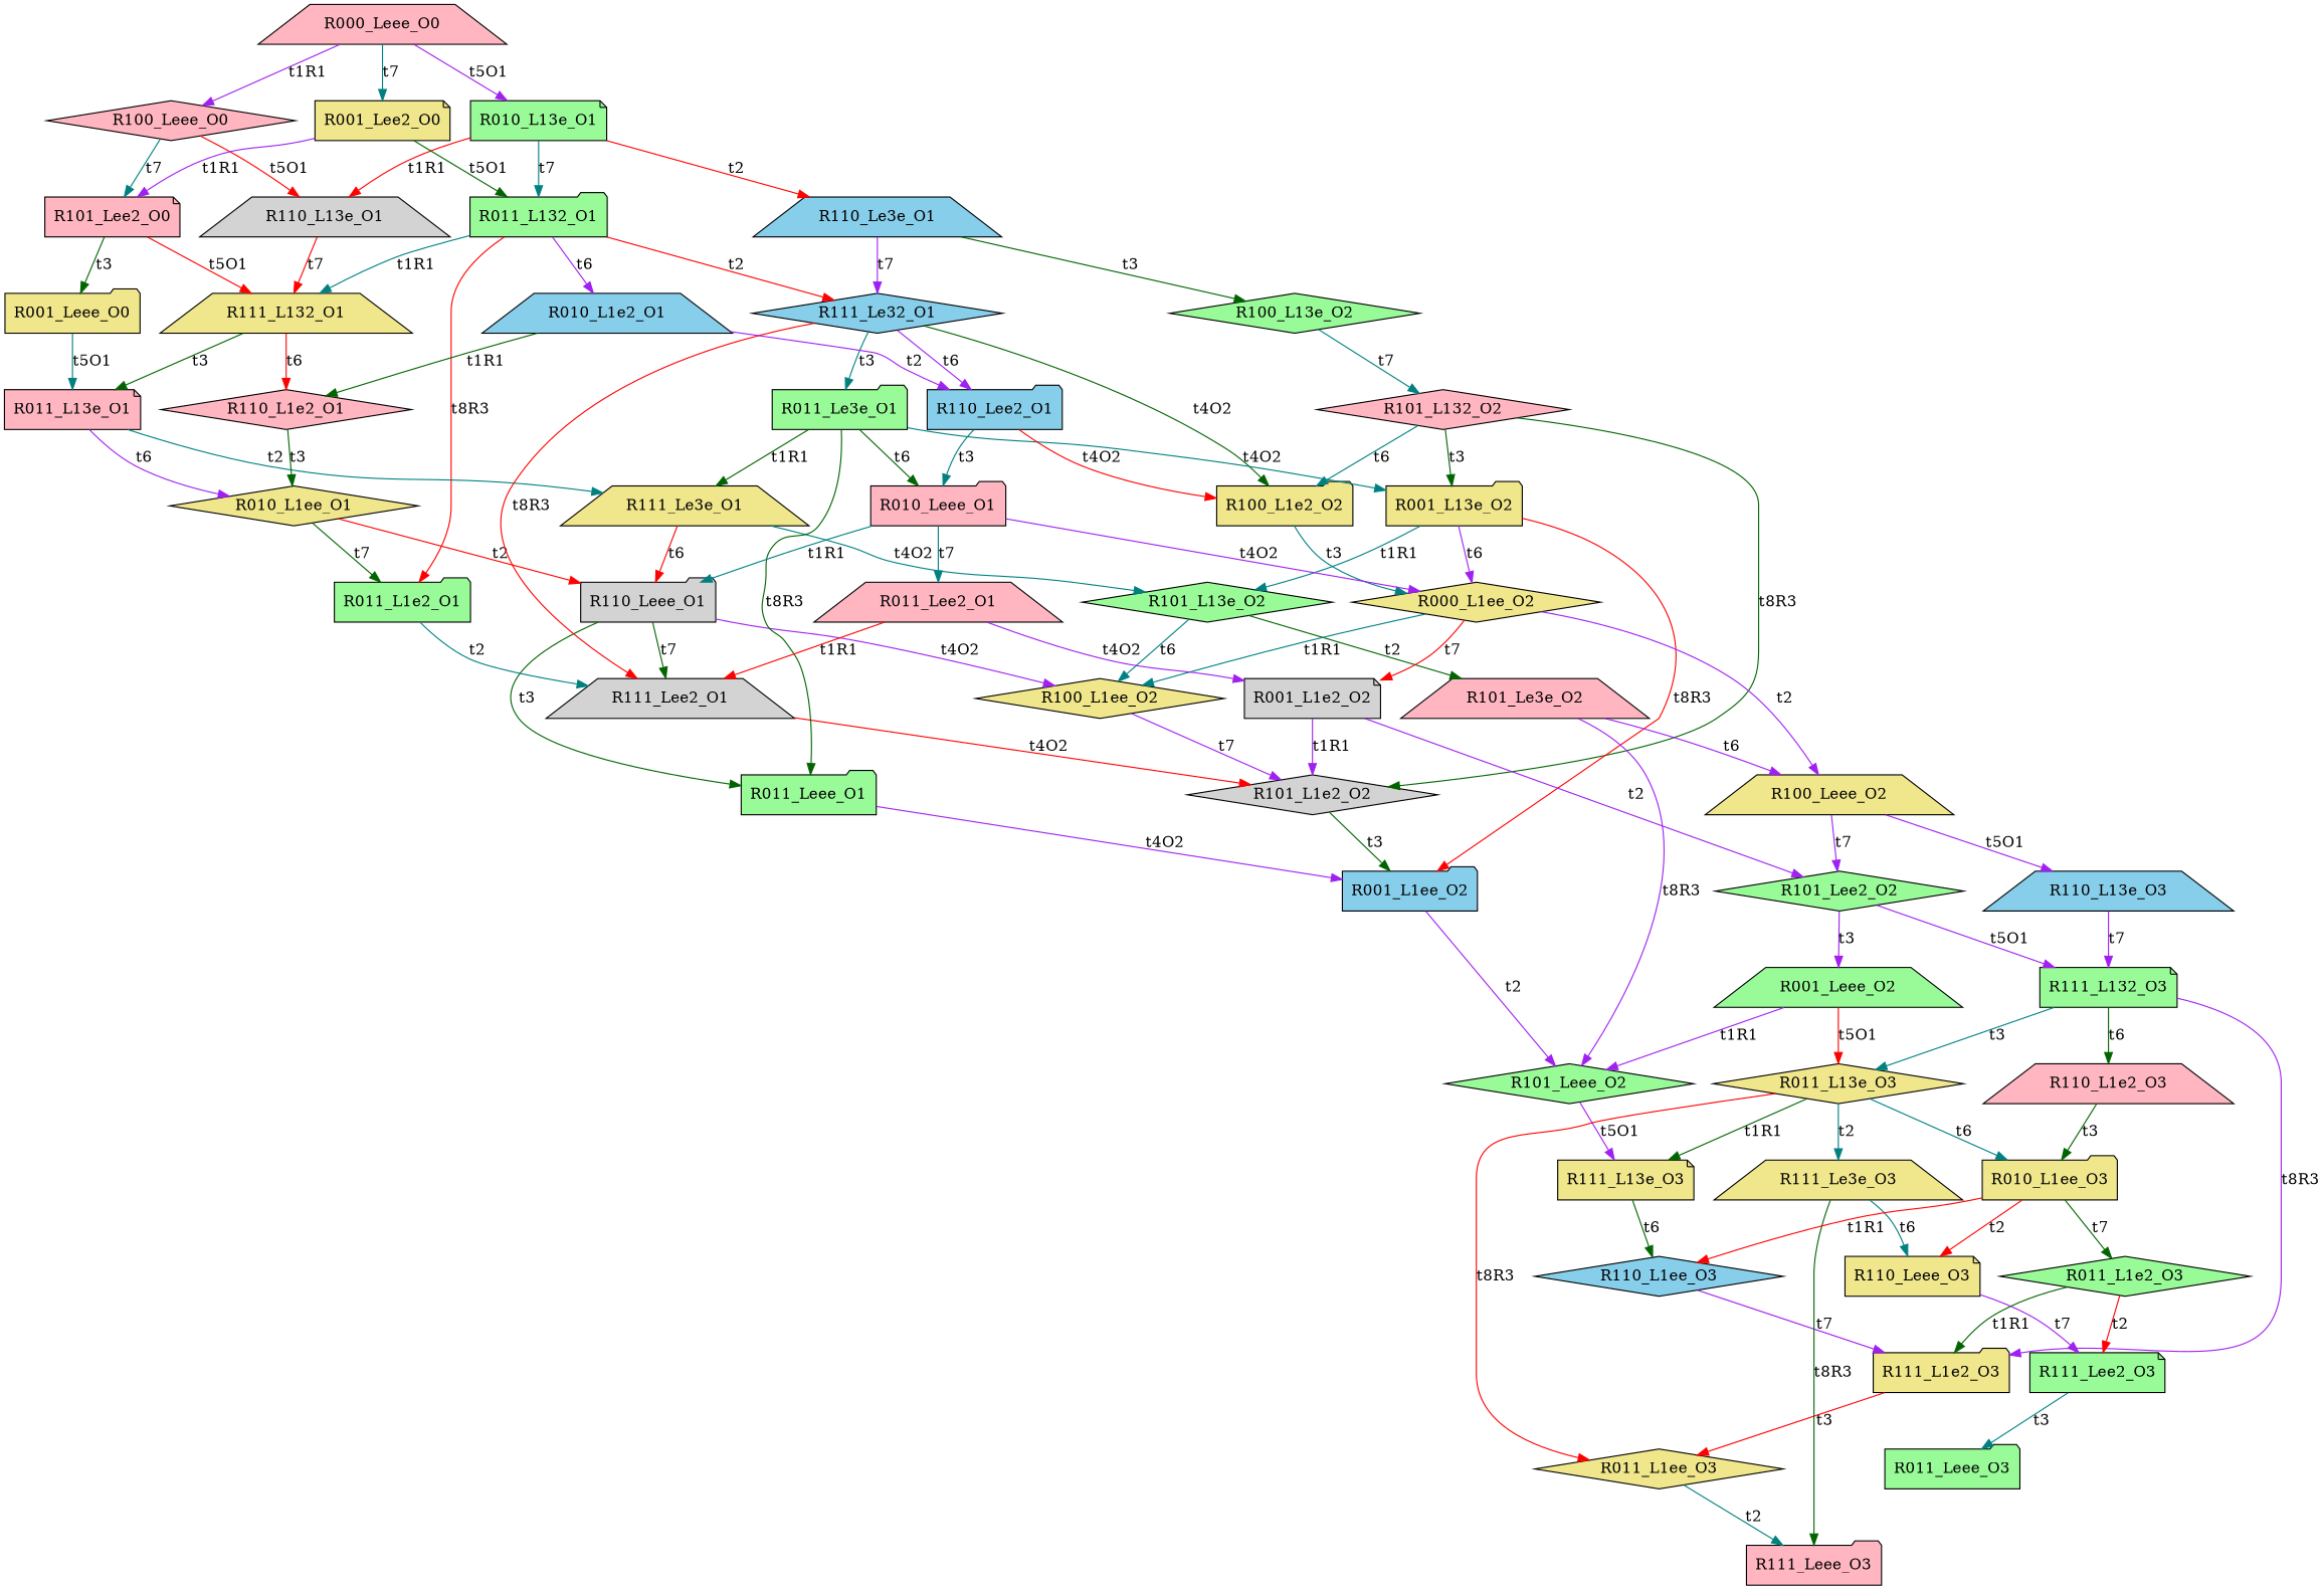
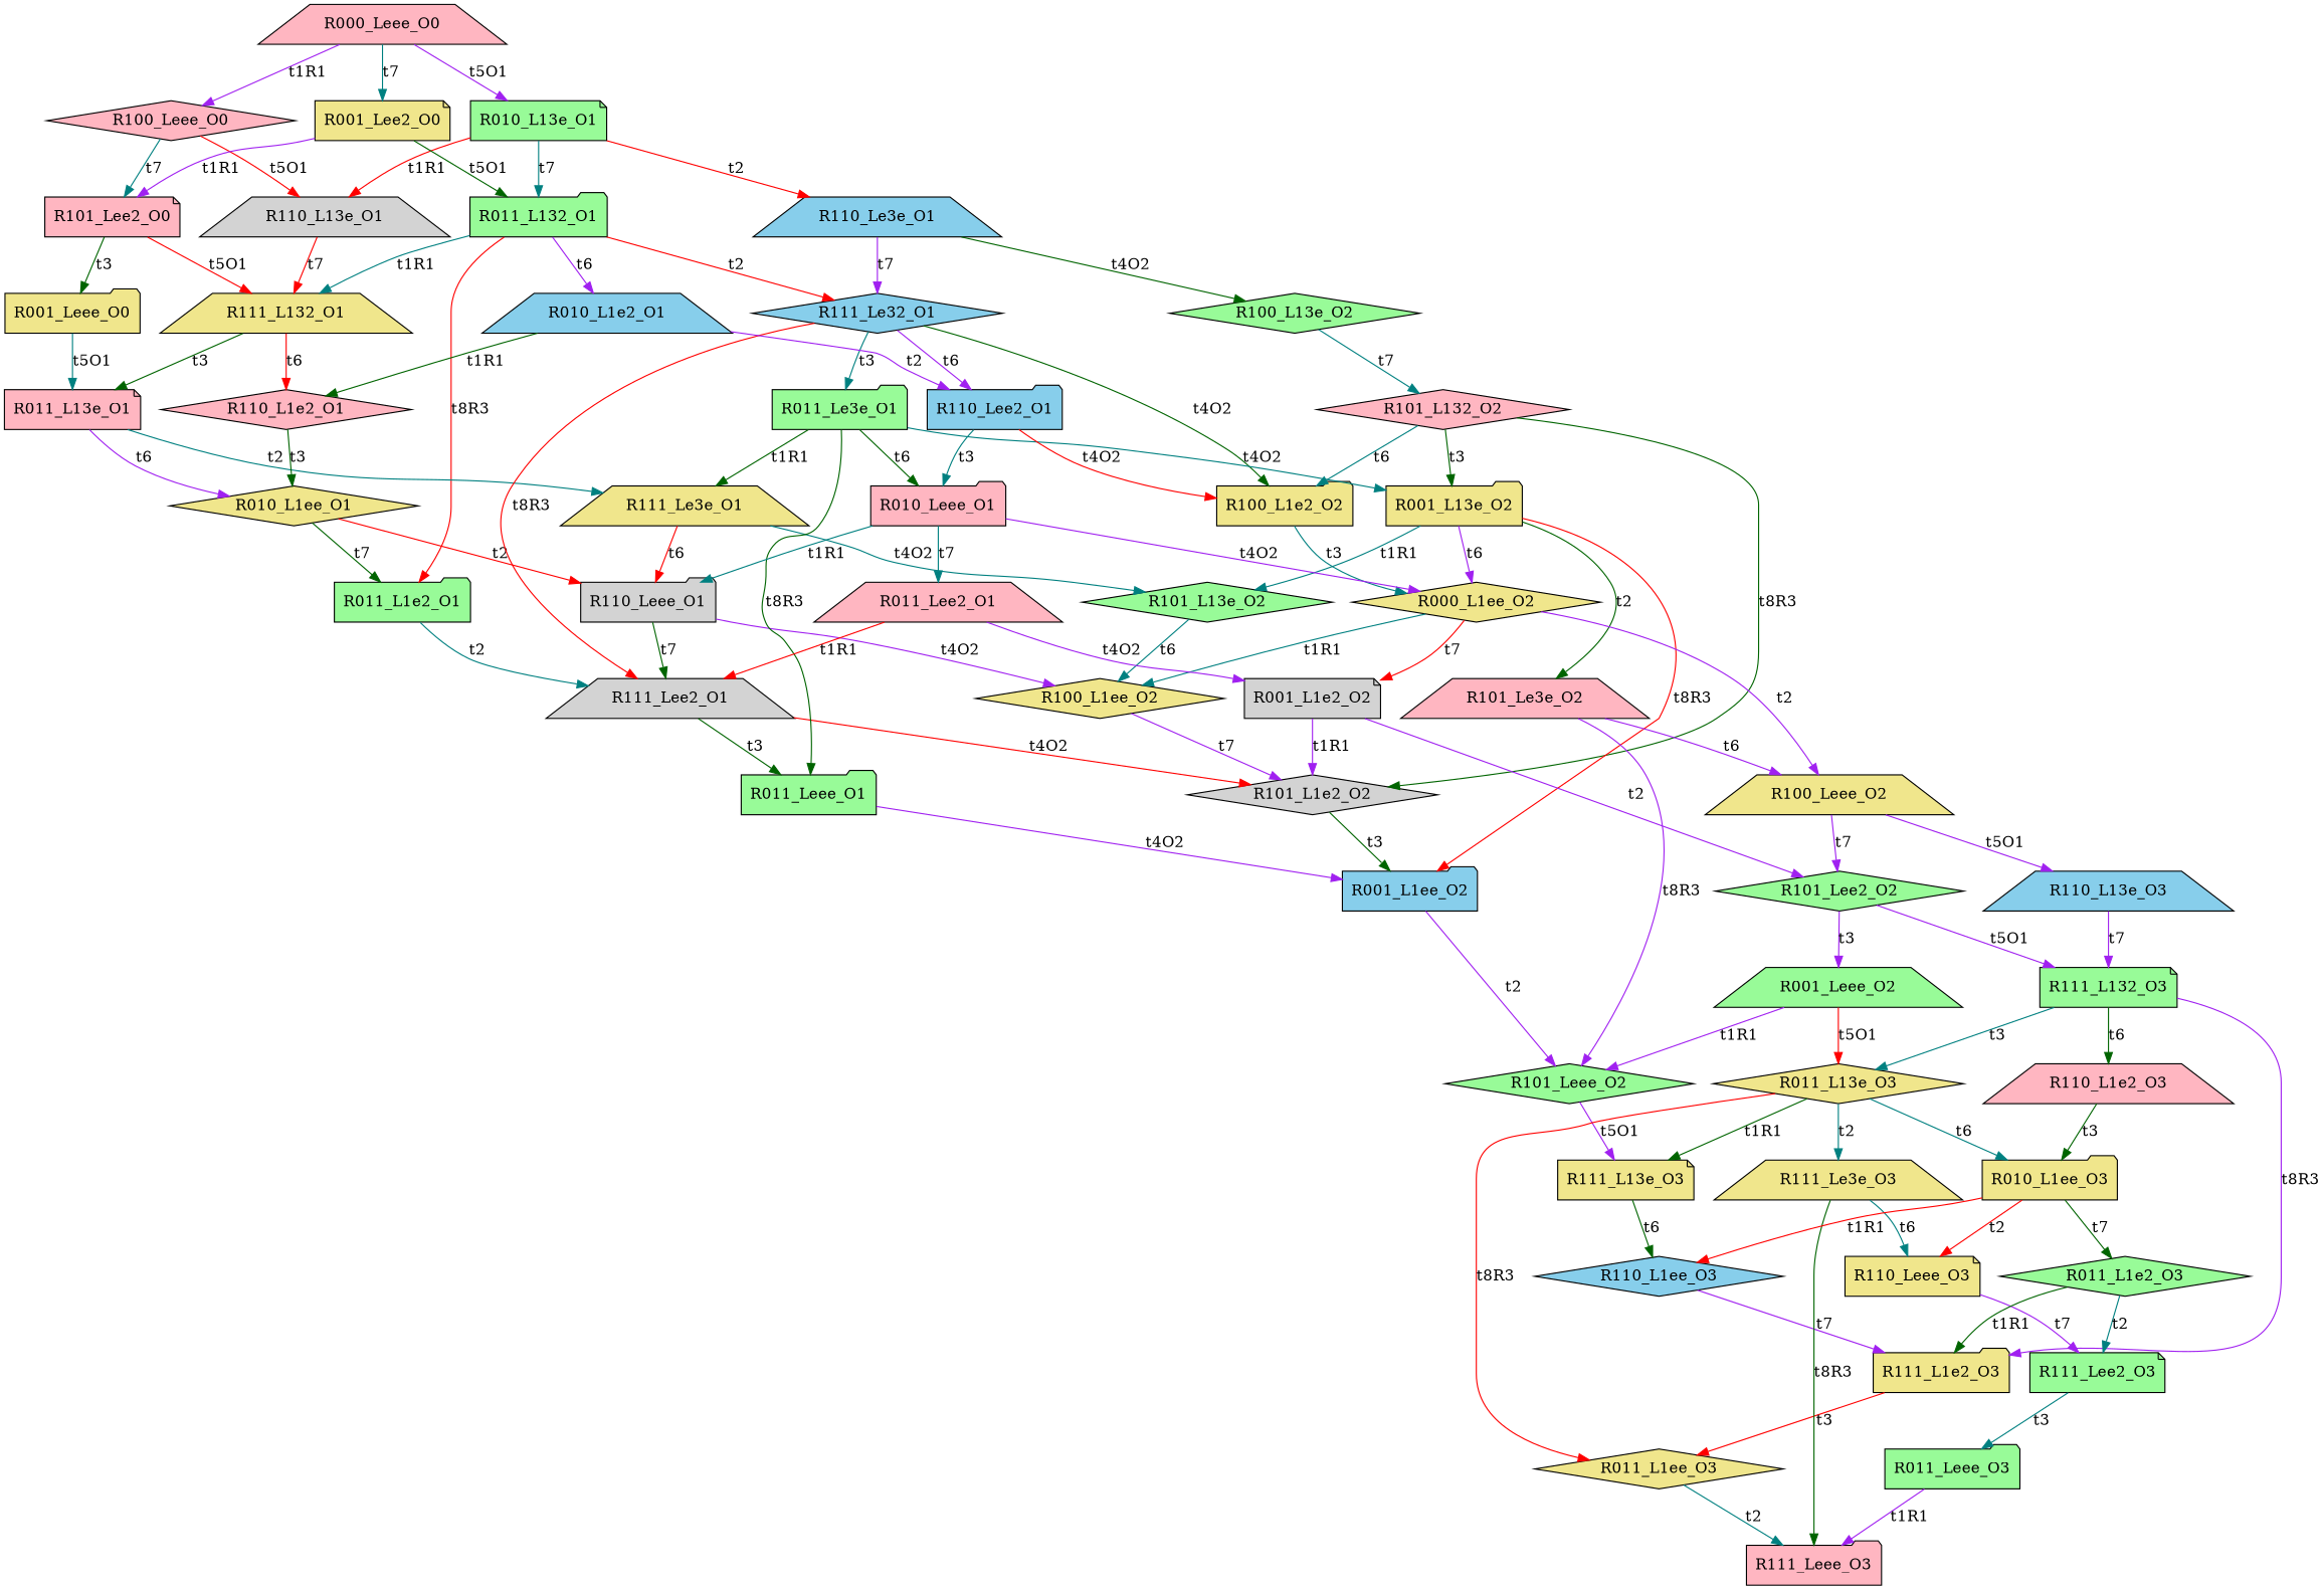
  digraph {
    node [fillcolor=khaki shape=diamond style=filled]
    edge [color=purple]
    R000_Leee_O0 [fillcolor=lightpink shape=trapezium]
    R100_Leee_O0 [fillcolor=lightpink]
    R010_L13e_O1 [fillcolor=palegreen shape=note]
    R001_Lee2_O0 [shape=note]
    R110_L13e_O1 [fillcolor=lightgrey shape=trapezium]
    R101_Lee2_O0 [fillcolor=lightpink shape=note]
    R110_Le3e_O1 [fillcolor=skyblue shape=trapezium]
    R011_L132_O1 [fillcolor=palegreen shape=folder]
    R111_L132_O1 [shape=trapezium]
    R001_Leee_O0 [shape=folder]
    R011_L13e_O1 [fillcolor=lightpink shape=note]
    R110_L1e2_O1 [fillcolor=lightpink]
    R111_Le3e_O1 [shape=trapezium]
    R010_L1ee_O1
    R101_L13e_O2 [fillcolor=palegreen]
    R110_Leee_O1 [fillcolor=lightgrey shape=folder]
    R011_L1e2_O1 [fillcolor=palegreen shape=folder]
    R100_L1ee_O2
    R111_Lee2_O1 [fillcolor=lightgrey shape=trapezium]
    R101_L1e2_O2 [fillcolor=lightgrey]
    R001_L1ee_O2 [fillcolor=skyblue shape=folder]
    R101_Leee_O2 [fillcolor=palegreen]
    R111_L13e_O3 [shape=note]
    R110_L1ee_O3 [fillcolor=skyblue]
    R111_L1e2_O3 [shape=folder]
    R011_L1ee_O3
    R111_Leee_O3 [fillcolor=lightpink shape=folder]
    R011_Leee_O1 [fillcolor=palegreen shape=folder]
    R100_L13e_O2 [fillcolor=palegreen]
    R111_Le32_O1 [fillcolor=skyblue]
    R010_L1e2_O1 [fillcolor=skyblue shape=trapezium]
    R101_L132_O2 [fillcolor=lightpink]
    R100_L1e2_O2 [shape=folder]
    R011_Le3e_O1 [fillcolor=palegreen shape=folder]
    R110_Lee2_O1 [fillcolor=skyblue shape=folder]
    R001_L13e_O2 [shape=folder]
    R101_Le3e_O2 [fillcolor=lightpink shape=trapezium]
    R000_L1ee_O2
    R100_Leee_O2 [shape=trapezium]
    R001_L1e2_O2 [fillcolor=lightgrey shape=note]
    R110_L13e_O3 [fillcolor=skyblue shape=trapezium]
    R101_Lee2_O2 [fillcolor=palegreen]
    R111_L132_O3 [fillcolor=palegreen shape=note]
    R001_Leee_O2 [fillcolor=palegreen shape=trapezium]
    R011_L13e_O3
    R110_L1e2_O3 [fillcolor=lightpink shape=trapezium]
    R111_Le3e_O3 [shape=trapezium]
    R010_L1ee_O3 [shape=folder]
    R110_Leee_O3 [shape=note]
    R011_L1e2_O3 [fillcolor=palegreen]
    R111_Lee2_O3 [fillcolor=palegreen shape=note]
    R011_Leee_O3 [fillcolor=palegreen shape=folder]
    R010_Leee_O1 [fillcolor=lightpink shape=folder]
    R011_Lee2_O1 [fillcolor=lightpink shape=trapezium]
    R000_Leee_O0 -> R100_Leee_O0 [label=t1R1]
    R000_Leee_O0 -> R010_L13e_O1 [label=t5O1]
    R000_Leee_O0 -> R001_Lee2_O0 [color=teal label=t7]
    R100_Leee_O0 -> R110_L13e_O1 [color=red label=t5O1]
    R100_Leee_O0 -> R101_Lee2_O0 [color=teal label=t7]
    R010_L13e_O1 -> R110_L13e_O1 [color=red label=t1R1]
    R010_L13e_O1 -> R110_Le3e_O1 [color=red label=t2]
    R010_L13e_O1 -> R011_L132_O1 [color=teal label=t7]
    R001_Lee2_O0 -> R101_Lee2_O0 [label=t1R1]
    R001_Lee2_O0 -> R011_L132_O1 [color=darkgreen label=t5O1]
    R110_L13e_O1 -> R111_L132_O1 [color=red label=t7]
    R101_Lee2_O0 -> R111_L132_O1 [color=red label=t5O1]
    R101_Lee2_O0 -> R001_Leee_O0 [color=darkgreen label=t3]
-   R110_Le3e_O1 -> R100_L13e_O2 [color=darkgreen label=t3]
+   R110_Le3e_O1 -> R100_L13e_O2 [color=darkgreen label=t4O2]
    R110_Le3e_O1 -> R111_Le32_O1 [label=t7]
    R011_L132_O1 -> R111_L132_O1 [color=teal label=t1R1]
    R011_L132_O1 -> R011_L1e2_O1 [color=red label=t8R3]
    R011_L132_O1 -> R111_Le32_O1 [color=red label=t2]
    R011_L132_O1 -> R010_L1e2_O1 [label=t6]
    R111_L132_O1 -> R011_L13e_O1 [color=darkgreen label=t3]
    R111_L132_O1 -> R110_L1e2_O1 [color=red label=t6]
    R001_Leee_O0 -> R011_L13e_O1 [color=teal label=t5O1]
    R011_L13e_O1 -> R111_Le3e_O1 [color=teal label=t2]
    R011_L13e_O1 -> R010_L1ee_O1 [label=t6]
    R110_L1e2_O1 -> R010_L1ee_O1 [color=darkgreen label=t3]
    R111_Le3e_O1 -> R101_L13e_O2 [color=teal label=t4O2]
    R111_Le3e_O1 -> R110_Leee_O1 [color=red label=t6]
    R010_L1ee_O1 -> R110_Leee_O1 [color=red label=t2]
    R010_L1ee_O1 -> R011_L1e2_O1 [color=darkgreen label=t7]
    R101_L13e_O2 -> R100_L1ee_O2 [color=teal label=t6]
    R110_Leee_O1 -> R100_L1ee_O2 [label=t4O2]
    R110_Leee_O1 -> R111_Lee2_O1 [color=darkgreen label=t7]
    R011_L1e2_O1 -> R111_Lee2_O1 [color=teal label=t2]
    R100_L1ee_O2 -> R101_L1e2_O2 [label=t7]
    R111_Lee2_O1 -> R101_L1e2_O2 [color=red label=t4O2]
-   R110_Leee_O1 -> R011_Leee_O1 [color=darkgreen label=t3]
+   R111_Lee2_O1 -> R011_Leee_O1 [color=darkgreen label=t3]
    R101_L1e2_O2 -> R001_L1ee_O2 [color=darkgreen label=t3]
    R001_L1ee_O2 -> R101_Leee_O2 [label=t2]
    R101_Leee_O2 -> R111_L13e_O3 [label=t5O1]
    R111_L13e_O3 -> R110_L1ee_O3 [color=darkgreen label=t6]
    R110_L1ee_O3 -> R111_L1e2_O3 [label=t7]
    R111_L1e2_O3 -> R011_L1ee_O3 [color=red label=t3]
    R011_L1ee_O3 -> R111_Leee_O3 [color=teal label=t2]
    R011_Leee_O1 -> R001_L1ee_O2 [label=t4O2]
    R100_L13e_O2 -> R101_L132_O2 [color=teal label=t7]
    R111_Le32_O1 -> R111_Lee2_O1 [color=red label=t8R3]
    R111_Le32_O1 -> R100_L1e2_O2 [color=darkgreen label=t4O2]
    R111_Le32_O1 -> R011_Le3e_O1 [color=teal label=t3]
    R111_Le32_O1 -> R110_Lee2_O1 [label=t6]
    R010_L1e2_O1 -> R110_L1e2_O1 [color=darkgreen label=t1R1]
    R010_L1e2_O1 -> R110_Lee2_O1 [label=t2]
    R101_L132_O2 -> R101_L1e2_O2 [color=darkgreen label=t8R3]
    R101_L132_O2 -> R100_L1e2_O2 [color=teal label=t6]
    R101_L132_O2 -> R001_L13e_O2 [color=darkgreen label=t3]
    R100_L1e2_O2 -> R000_L1ee_O2 [color=teal label=t3]
    R011_Le3e_O1 -> R111_Le3e_O1 [color=darkgreen label=t1R1]
    R011_Le3e_O1 -> R011_Leee_O1 [color=darkgreen label=t8R3]
    R011_Le3e_O1 -> R001_L13e_O2 [color=teal label=t4O2]
    R011_Le3e_O1 -> R010_Leee_O1 [color=darkgreen label=t6]
    R110_Lee2_O1 -> R100_L1e2_O2 [color=red label=t4O2]
    R110_Lee2_O1 -> R010_Leee_O1 [color=teal label=t3]
    R001_L13e_O2 -> R101_L13e_O2 [color=teal label=t1R1]
    R001_L13e_O2 -> R001_L1ee_O2 [color=red label=t8R3]
-   R101_L13e_O2 -> R101_Le3e_O2 [color=darkgreen label=t2]
+   R001_L13e_O2 -> R101_Le3e_O2 [color=darkgreen label=t2]
    R001_L13e_O2 -> R000_L1ee_O2 [label=t6]
    R101_Le3e_O2 -> R101_Leee_O2 [label=t8R3]
    R101_Le3e_O2 -> R100_Leee_O2 [label=t6]
    R000_L1ee_O2 -> R100_L1ee_O2 [color=teal label=t1R1]
    R000_L1ee_O2 -> R100_Leee_O2 [label=t2]
    R000_L1ee_O2 -> R001_L1e2_O2 [color=red label=t7]
    R100_Leee_O2 -> R110_L13e_O3 [label=t5O1]
    R100_Leee_O2 -> R101_Lee2_O2 [label=t7]
    R001_L1e2_O2 -> R101_L1e2_O2 [label=t1R1]
    R001_L1e2_O2 -> R101_Lee2_O2 [label=t2]
    R110_L13e_O3 -> R111_L132_O3 [label=t7]
    R101_Lee2_O2 -> R111_L132_O3 [label=t5O1]
    R101_Lee2_O2 -> R001_Leee_O2 [label=t3]
    R111_L132_O3 -> R111_L1e2_O3 [label=t8R3]
    R111_L132_O3 -> R011_L13e_O3 [color=teal label=t3]
    R111_L132_O3 -> R110_L1e2_O3 [color=darkgreen label=t6]
    R001_Leee_O2 -> R101_Leee_O2 [label=t1R1]
    R001_Leee_O2 -> R011_L13e_O3 [color=red label=t5O1]
    R011_L13e_O3 -> R111_L13e_O3 [color=darkgreen label=t1R1]
    R011_L13e_O3 -> R011_L1ee_O3 [color=red label=t8R3]
    R011_L13e_O3 -> R111_Le3e_O3 [color=teal label=t2]
    R011_L13e_O3 -> R010_L1ee_O3 [color=teal label=t6]
    R110_L1e2_O3 -> R010_L1ee_O3 [color=darkgreen label=t3]
    R111_Le3e_O3 -> R111_Leee_O3 [color=darkgreen label=t8R3]
    R111_Le3e_O3 -> R110_Leee_O3 [color=teal label=t6]
    R010_L1ee_O3 -> R110_L1ee_O3 [color=red label=t1R1]
    R010_L1ee_O3 -> R110_Leee_O3 [color=red label=t2]
    R010_L1ee_O3 -> R011_L1e2_O3 [color=darkgreen label=t7]
    R110_Leee_O3 -> R111_Lee2_O3 [label=t7]
    R011_L1e2_O3 -> R111_L1e2_O3 [color=darkgreen label=t1R1]
-   R011_L1e2_O3 -> R111_Lee2_O3 [color=red label=t2]
+   R011_L1e2_O3 -> R111_Lee2_O3 [color=teal label=t2]
    R111_Lee2_O3 -> R011_Leee_O3 [color=teal label=t3]
+   R011_Leee_O3 -> R111_Leee_O3 [label=t1R1]
    R010_Leee_O1 -> R110_Leee_O1 [color=teal label=t1R1]
    R010_Leee_O1 -> R000_L1ee_O2 [label=t4O2]
    R010_Leee_O1 -> R011_Lee2_O1 [color=teal label=t7]
    R011_Lee2_O1 -> R111_Lee2_O1 [color=red label=t1R1]
    R011_Lee2_O1 -> R001_L1e2_O2 [label=t4O2]
  }
